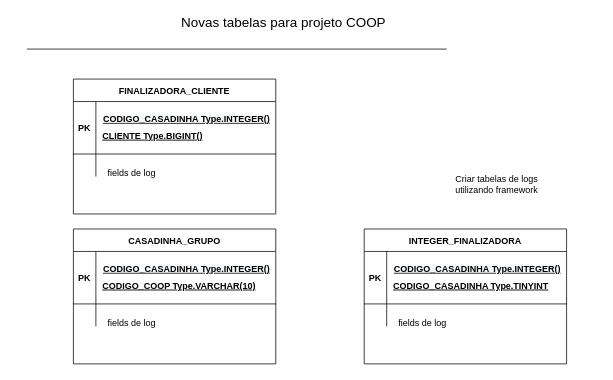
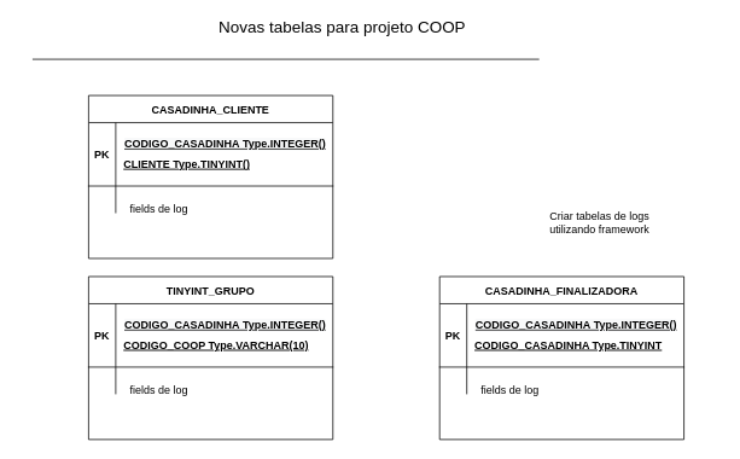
  <mxCell id="0" />
  <mxCell id="1" parent="0" />
- <mxCell id="2" value="FINALIZADORA_CLIENTE" style="shape=table;startSize=30;container=1;collapsible=1;childLayout=tableLayout;fixedRows=1;rowLines=0;fontStyle=1;align=center;resizeLast=1;" parent="1" vertex="1"><mxGeometry x="97" y="105" width="270" height="180" as="geometry" /></mxCell>
+ <mxCell id="2" value="CASADINHA_CLIENTE" style="shape=table;startSize=30;container=1;collapsible=1;childLayout=tableLayout;fixedRows=1;rowLines=0;fontStyle=1;align=center;resizeLast=1;" parent="1" vertex="1"><mxGeometry x="97" y="105" width="270" height="180" as="geometry" /></mxCell>
  <mxCell id="3" value="" style="shape=partialRectangle;collapsible=0;dropTarget=0;pointerEvents=0;fillColor=none;points=[[0,0.5],[1,0.5]];portConstraint=eastwest;top=0;left=0;right=0;bottom=1;" parent="2" vertex="1"><mxGeometry y="30" width="270" height="70" as="geometry" /></mxCell>
  <mxCell id="4" value="PK" style="shape=partialRectangle;overflow=hidden;connectable=0;fillColor=none;top=0;left=0;bottom=0;right=0;fontStyle=1;" parent="3" vertex="1"><mxGeometry width="30" height="70" as="geometry" /></mxCell>
  <mxCell id="5" value="" style="shape=partialRectangle;overflow=hidden;connectable=0;fillColor=none;top=0;left=0;bottom=0;right=0;align=left;spacingLeft=6;fontStyle=5;" parent="3" vertex="1"><mxGeometry x="30" width="240" height="70" as="geometry" /></mxCell>
  <mxCell id="6" value="" style="shape=partialRectangle;collapsible=0;dropTarget=0;pointerEvents=0;fillColor=none;points=[[0,0.5],[1,0.5]];portConstraint=eastwest;top=0;left=0;right=0;bottom=0;" parent="2" vertex="1"><mxGeometry y="100" width="270" height="30" as="geometry" /></mxCell>
  <mxCell id="7" value="" style="shape=partialRectangle;overflow=hidden;connectable=0;fillColor=none;top=0;left=0;bottom=0;right=0;" parent="6" vertex="1"><mxGeometry width="30" height="30" as="geometry" /></mxCell>
  <mxCell id="8" value="" style="shape=partialRectangle;overflow=hidden;connectable=0;fillColor=none;top=0;left=0;bottom=0;right=0;align=left;spacingLeft=6;" parent="6" vertex="1"><mxGeometry x="30" width="240" height="30" as="geometry" /></mxCell>
- <mxCell id="9" value="CLIENTE Type.BIGINT()" style="shape=partialRectangle;overflow=hidden;connectable=0;fillColor=none;top=0;left=0;bottom=0;right=0;align=left;spacingLeft=6;fontStyle=5;" vertex="1" parent="1"><mxGeometry x="128" y="165" width="240" height="30" as="geometry" /></mxCell>
+ <mxCell id="9" value="CLIENTE Type.TINYINT()" style="shape=partialRectangle;overflow=hidden;connectable=0;fillColor=none;top=0;left=0;bottom=0;right=0;align=left;spacingLeft=6;fontStyle=5;" vertex="1" parent="1"><mxGeometry x="128" y="165" width="240" height="30" as="geometry" /></mxCell>
  <mxCell id="10" value="&lt;span style=&quot;color: rgb(0, 0, 0); font-family: helvetica; font-size: 12px; font-style: normal; font-weight: bold; letter-spacing: normal; text-align: left; text-indent: 0px; text-transform: none; word-spacing: 0px; background-color: rgb(248, 249, 250); text-decoration: underline; display: inline; float: none;&quot;&gt;CODIGO_CASADINHA&amp;nbsp;Type.INTEGER()&lt;/span&gt;" style="text;whiteSpace=wrap;html=1;" vertex="1" parent="1"><mxGeometry x="135" y="145" width="250" height="30" as="geometry" /></mxCell>
  <mxCell id="11" value="fields de log" style="shape=partialRectangle;overflow=hidden;connectable=0;fillColor=none;top=0;left=0;bottom=0;right=0;align=left;spacingLeft=6;" vertex="1" parent="1"><mxGeometry x="135" y="215" width="80" height="30" as="geometry" /></mxCell>
  <mxCell id="12" value="" style="group" vertex="1" connectable="0" parent="1"><mxGeometry x="97" y="305" width="288" height="180" as="geometry" /></mxCell>
- <mxCell id="13" value="CASADINHA_GRUPO" style="shape=table;startSize=30;container=1;collapsible=1;childLayout=tableLayout;fixedRows=1;rowLines=0;fontStyle=1;align=center;resizeLast=1;" vertex="1" parent="12"><mxGeometry width="270" height="180" as="geometry" /></mxCell>
+ <mxCell id="13" value="TINYINT_GRUPO" style="shape=table;startSize=30;container=1;collapsible=1;childLayout=tableLayout;fixedRows=1;rowLines=0;fontStyle=1;align=center;resizeLast=1;" vertex="1" parent="12"><mxGeometry width="270" height="180" as="geometry" /></mxCell>
  <mxCell id="14" value="" style="shape=partialRectangle;collapsible=0;dropTarget=0;pointerEvents=0;fillColor=none;points=[[0,0.5],[1,0.5]];portConstraint=eastwest;top=0;left=0;right=0;bottom=1;" vertex="1" parent="13"><mxGeometry y="30" width="270" height="70" as="geometry" /></mxCell>
  <mxCell id="15" value="PK" style="shape=partialRectangle;overflow=hidden;connectable=0;fillColor=none;top=0;left=0;bottom=0;right=0;fontStyle=1;" vertex="1" parent="14"><mxGeometry width="30" height="70" as="geometry" /></mxCell>
  <mxCell id="16" value="" style="shape=partialRectangle;overflow=hidden;connectable=0;fillColor=none;top=0;left=0;bottom=0;right=0;align=left;spacingLeft=6;fontStyle=5;" vertex="1" parent="14"><mxGeometry x="30" width="240" height="70" as="geometry" /></mxCell>
  <mxCell id="17" value="" style="shape=partialRectangle;collapsible=0;dropTarget=0;pointerEvents=0;fillColor=none;points=[[0,0.5],[1,0.5]];portConstraint=eastwest;top=0;left=0;right=0;bottom=0;" vertex="1" parent="13"><mxGeometry y="100" width="270" height="30" as="geometry" /></mxCell>
  <mxCell id="18" value="" style="shape=partialRectangle;overflow=hidden;connectable=0;fillColor=none;top=0;left=0;bottom=0;right=0;" vertex="1" parent="17"><mxGeometry width="30" height="30" as="geometry" /></mxCell>
  <mxCell id="19" value="" style="shape=partialRectangle;overflow=hidden;connectable=0;fillColor=none;top=0;left=0;bottom=0;right=0;align=left;spacingLeft=6;" vertex="1" parent="17"><mxGeometry x="30" width="240" height="30" as="geometry" /></mxCell>
  <mxCell id="20" value="CODIGO_COOP Type.VARCHAR(10)" style="shape=partialRectangle;overflow=hidden;connectable=0;fillColor=none;top=0;left=0;bottom=0;right=0;align=left;spacingLeft=6;fontStyle=5;" vertex="1" parent="12"><mxGeometry x="31" y="60" width="240" height="30" as="geometry" /></mxCell>
  <mxCell id="21" value="&lt;span style=&quot;color: rgb(0, 0, 0); font-family: helvetica; font-size: 12px; font-style: normal; font-weight: bold; letter-spacing: normal; text-align: left; text-indent: 0px; text-transform: none; word-spacing: 0px; background-color: rgb(248, 249, 250); text-decoration: underline; display: inline; float: none;&quot;&gt;CODIGO_CASADINHA&amp;nbsp;Type.INTEGER()&lt;/span&gt;" style="text;whiteSpace=wrap;html=1;" vertex="1" parent="12"><mxGeometry x="38" y="40" width="250" height="30" as="geometry" /></mxCell>
  <mxCell id="22" value="fields de log" style="shape=partialRectangle;overflow=hidden;connectable=0;fillColor=none;top=0;left=0;bottom=0;right=0;align=left;spacingLeft=6;" vertex="1" parent="12"><mxGeometry x="38" y="110" width="80" height="30" as="geometry" /></mxCell>
  <mxCell id="23" value="" style="group" vertex="1" connectable="0" parent="1"><mxGeometry x="485" y="305" width="288" height="180" as="geometry" /></mxCell>
- <mxCell id="24" value="INTEGER_FINALIZADORA" style="shape=table;startSize=30;container=1;collapsible=1;childLayout=tableLayout;fixedRows=1;rowLines=0;fontStyle=1;align=center;resizeLast=1;" vertex="1" parent="23"><mxGeometry width="270" height="180" as="geometry" /></mxCell>
+ <mxCell id="24" value="CASADINHA_FINALIZADORA" style="shape=table;startSize=30;container=1;collapsible=1;childLayout=tableLayout;fixedRows=1;rowLines=0;fontStyle=1;align=center;resizeLast=1;" vertex="1" parent="23"><mxGeometry width="270" height="180" as="geometry" /></mxCell>
  <mxCell id="25" value="" style="shape=partialRectangle;collapsible=0;dropTarget=0;pointerEvents=0;fillColor=none;points=[[0,0.5],[1,0.5]];portConstraint=eastwest;top=0;left=0;right=0;bottom=1;" vertex="1" parent="24"><mxGeometry y="30" width="270" height="70" as="geometry" /></mxCell>
  <mxCell id="26" value="PK" style="shape=partialRectangle;overflow=hidden;connectable=0;fillColor=none;top=0;left=0;bottom=0;right=0;fontStyle=1;" vertex="1" parent="25"><mxGeometry width="30" height="70" as="geometry" /></mxCell>
  <mxCell id="27" value="" style="shape=partialRectangle;overflow=hidden;connectable=0;fillColor=none;top=0;left=0;bottom=0;right=0;align=left;spacingLeft=6;fontStyle=5;" vertex="1" parent="25"><mxGeometry x="30" width="240" height="70" as="geometry" /></mxCell>
  <mxCell id="28" value="" style="shape=partialRectangle;collapsible=0;dropTarget=0;pointerEvents=0;fillColor=none;points=[[0,0.5],[1,0.5]];portConstraint=eastwest;top=0;left=0;right=0;bottom=0;" vertex="1" parent="24"><mxGeometry y="100" width="270" height="30" as="geometry" /></mxCell>
  <mxCell id="29" value="" style="shape=partialRectangle;overflow=hidden;connectable=0;fillColor=none;top=0;left=0;bottom=0;right=0;" vertex="1" parent="28"><mxGeometry width="30" height="30" as="geometry" /></mxCell>
  <mxCell id="30" value="" style="shape=partialRectangle;overflow=hidden;connectable=0;fillColor=none;top=0;left=0;bottom=0;right=0;align=left;spacingLeft=6;" vertex="1" parent="28"><mxGeometry x="30" width="240" height="30" as="geometry" /></mxCell>
  <mxCell id="31" value="CODIGO_CASADINHA Type.TINYINT" style="shape=partialRectangle;overflow=hidden;connectable=0;fillColor=none;top=0;left=0;bottom=0;right=0;align=left;spacingLeft=6;fontStyle=5;" vertex="1" parent="23"><mxGeometry x="31" y="60" width="240" height="30" as="geometry" /></mxCell>
  <mxCell id="32" value="&lt;span style=&quot;color: rgb(0, 0, 0); font-family: helvetica; font-size: 12px; font-style: normal; font-weight: bold; letter-spacing: normal; text-align: left; text-indent: 0px; text-transform: none; word-spacing: 0px; background-color: rgb(248, 249, 250); text-decoration: underline; display: inline; float: none;&quot;&gt;CODIGO_CASADINHA&amp;nbsp;Type.INTEGER()&lt;/span&gt;" style="text;whiteSpace=wrap;html=1;" vertex="1" parent="23"><mxGeometry x="38" y="40" width="250" height="30" as="geometry" /></mxCell>
  <mxCell id="33" value="fields de log" style="shape=partialRectangle;overflow=hidden;connectable=0;fillColor=none;top=0;left=0;bottom=0;right=0;align=left;spacingLeft=6;" vertex="1" parent="23"><mxGeometry x="38" y="110" width="80" height="30" as="geometry" /></mxCell>
  <mxCell id="34" value="Criar tabelas de logs&#10;utilizando framework" style="shape=partialRectangle;overflow=hidden;connectable=0;fillColor=none;top=0;left=0;bottom=0;right=0;align=left;spacingLeft=6;" vertex="1" parent="1"><mxGeometry x="599" y="230" width="196" height="30" as="geometry" /></mxCell>
  <mxCell id="35" value="&lt;font style=&quot;font-size: 18px&quot;&gt;Novas tabelas para projeto COOP&amp;nbsp;&lt;/font&gt;" style="text;html=1;strokeColor=none;fillColor=none;align=center;verticalAlign=middle;whiteSpace=wrap;rounded=0;" vertex="1" parent="1"><mxGeometry x="20" y="20" width="720" height="20" as="geometry" /></mxCell>
  <mxCell id="36" value="" style="endArrow=none;html=1;" edge="1" parent="1"><mxGeometry width="50" height="50" relative="1" as="geometry"><mxPoint x="35" y="65" as="sourcePoint" /><mxPoint x="595" y="65" as="targetPoint" /></mxGeometry></mxCell>
